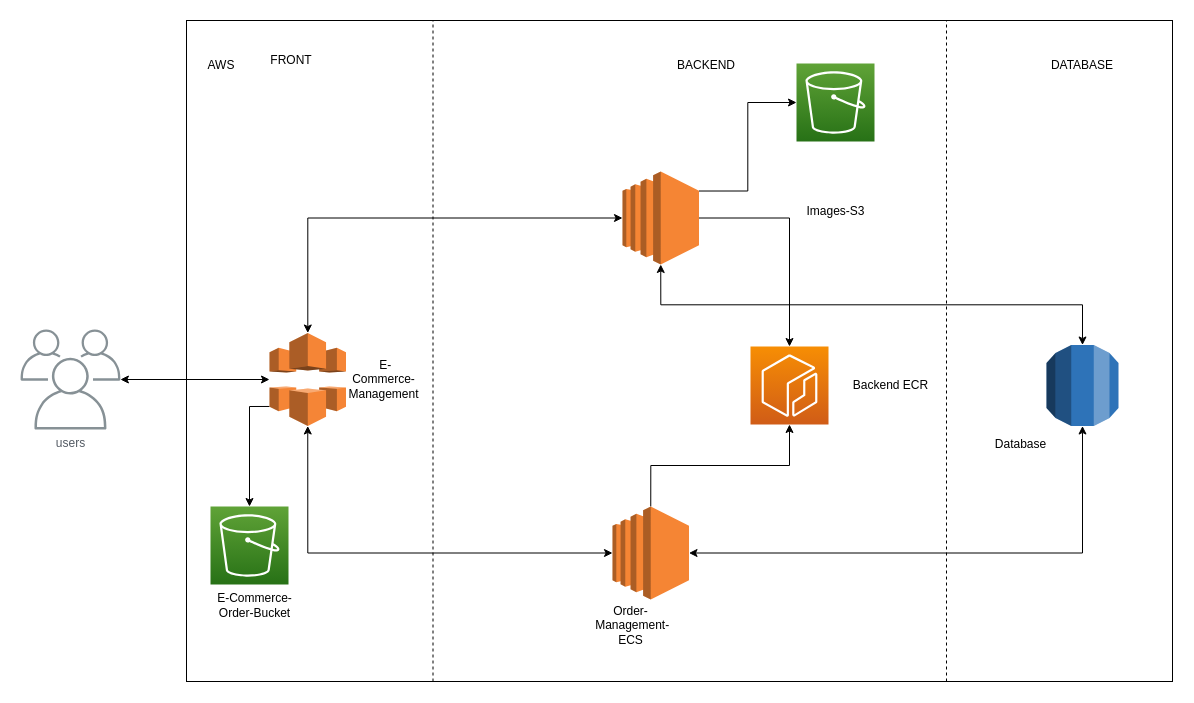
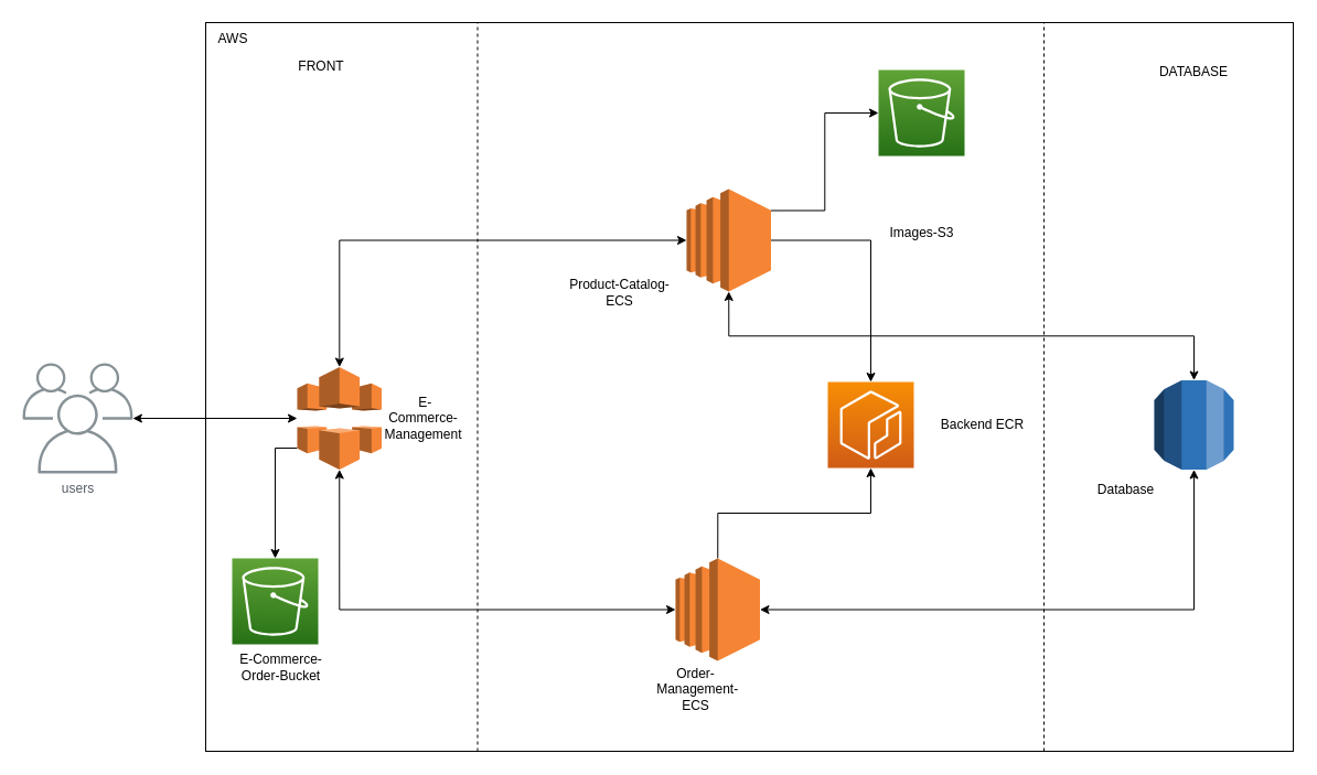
  <mxCell id="0" />
  <mxCell id="1" parent="0" />
  <mxCell id="2" value="" style="rounded=0;whiteSpace=wrap;html=1;" vertex="1" parent="1"><mxGeometry x="186" y="20" width="986" height="661" as="geometry" /></mxCell>
- <mxCell id="3" value="AWS" style="text;html=1;strokeColor=none;fillColor=none;align=center;verticalAlign=middle;whiteSpace=wrap;rounded=0;" vertex="1" parent="1"><mxGeometry x="196" y="50" width="50" height="30" as="geometry" /></mxCell>
+ <mxCell id="3" value="AWS" style="text;html=1;strokeColor=none;fillColor=none;align=center;verticalAlign=middle;whiteSpace=wrap;rounded=0;" vertex="1" parent="1"><mxGeometry x="186" y="20" width="50" height="30" as="geometry" /></mxCell>
  <mxCell id="4" style="edgeStyle=orthogonalEdgeStyle;rounded=0;orthogonalLoop=1;jettySize=auto;html=1;exitX=0;exitY=0.79;exitDx=0;exitDy=0;exitPerimeter=0;" edge="1" parent="1" source="5" target="17"><mxGeometry relative="1" as="geometry" /></mxCell>
  <mxCell id="5" value="" style="outlineConnect=0;dashed=0;verticalLabelPosition=bottom;verticalAlign=top;align=center;html=1;shape=mxgraph.aws3.cloudfront;fillColor=#F58536;gradientColor=none;" vertex="1" parent="1"><mxGeometry x="269" y="332.5" width="76.5" height="93" as="geometry" /></mxCell>
  <mxCell id="6" style="edgeStyle=orthogonalEdgeStyle;rounded=0;orthogonalLoop=1;jettySize=auto;html=1;entryX=0.5;entryY=1;entryDx=0;entryDy=0;entryPerimeter=0;startArrow=classic;startFill=1;" edge="1" parent="1" source="9" target="5"><mxGeometry relative="1" as="geometry" /></mxCell>
  <mxCell id="7" style="edgeStyle=orthogonalEdgeStyle;rounded=0;orthogonalLoop=1;jettySize=auto;html=1;startArrow=classic;startFill=1;" edge="1" parent="1" source="9" target="15"><mxGeometry relative="1" as="geometry" /></mxCell>
  <mxCell id="8" style="edgeStyle=orthogonalEdgeStyle;rounded=0;orthogonalLoop=1;jettySize=auto;html=1;entryX=0.5;entryY=1;entryDx=0;entryDy=0;entryPerimeter=0;exitX=0.5;exitY=0;exitDx=0;exitDy=0;exitPerimeter=0;" edge="1" parent="1" source="9" target="25"><mxGeometry relative="1" as="geometry"><mxPoint x="768" y="459" as="targetPoint" /></mxGeometry></mxCell>
  <mxCell id="9" value="" style="outlineConnect=0;dashed=0;verticalLabelPosition=bottom;verticalAlign=top;align=center;html=1;shape=mxgraph.aws3.ec2;fillColor=#F58534;gradientColor=none;" vertex="1" parent="1"><mxGeometry x="612" y="506" width="76.5" height="93" as="geometry" /></mxCell>
  <mxCell id="10" style="edgeStyle=orthogonalEdgeStyle;rounded=0;orthogonalLoop=1;jettySize=auto;html=1;startArrow=classic;startFill=1;" edge="1" parent="1" source="14" target="5"><mxGeometry relative="1" as="geometry" /></mxCell>
  <mxCell id="11" style="edgeStyle=orthogonalEdgeStyle;rounded=0;orthogonalLoop=1;jettySize=auto;html=1;exitX=1;exitY=0.21;exitDx=0;exitDy=0;exitPerimeter=0;entryX=0;entryY=0.5;entryDx=0;entryDy=0;entryPerimeter=0;" edge="1" parent="1" source="14" target="18"><mxGeometry relative="1" as="geometry" /></mxCell>
  <mxCell id="12" style="edgeStyle=orthogonalEdgeStyle;rounded=0;orthogonalLoop=1;jettySize=auto;html=1;exitX=0.5;exitY=1;exitDx=0;exitDy=0;exitPerimeter=0;startArrow=classic;startFill=1;" edge="1" parent="1" source="14" target="15"><mxGeometry relative="1" as="geometry" /></mxCell>
  <mxCell id="13" style="edgeStyle=orthogonalEdgeStyle;rounded=0;orthogonalLoop=1;jettySize=auto;html=1;" edge="1" parent="1" source="14" target="25"><mxGeometry relative="1" as="geometry" /></mxCell>
  <mxCell id="14" value="" style="outlineConnect=0;dashed=0;verticalLabelPosition=bottom;verticalAlign=top;align=center;html=1;shape=mxgraph.aws3.ec2;fillColor=#F58534;gradientColor=none;" vertex="1" parent="1"><mxGeometry x="622" y="171" width="76.5" height="93" as="geometry" /></mxCell>
  <mxCell id="15" value="" style="outlineConnect=0;dashed=0;verticalLabelPosition=bottom;verticalAlign=top;align=center;html=1;shape=mxgraph.aws3.rds;fillColor=#2E73B8;gradientColor=none;" vertex="1" parent="1"><mxGeometry x="1046" y="344.5" width="72" height="81" as="geometry" /></mxCell>
  <mxCell id="16" value="" style="endArrow=none;dashed=1;html=1;rounded=0;entryX=0.25;entryY=0;entryDx=0;entryDy=0;exitX=0.25;exitY=1;exitDx=0;exitDy=0;" edge="1" parent="1" source="2" target="2"><mxGeometry width="50" height="50" relative="1" as="geometry"><mxPoint x="652" y="441" as="sourcePoint" /><mxPoint x="702" y="391" as="targetPoint" /></mxGeometry></mxCell>
  <mxCell id="17" value="" style="sketch=0;points=[[0,0,0],[0.25,0,0],[0.5,0,0],[0.75,0,0],[1,0,0],[0,1,0],[0.25,1,0],[0.5,1,0],[0.75,1,0],[1,1,0],[0,0.25,0],[0,0.5,0],[0,0.75,0],[1,0.25,0],[1,0.5,0],[1,0.75,0]];outlineConnect=0;fontColor=#232F3E;gradientColor=#60A337;gradientDirection=north;fillColor=#277116;strokeColor=#ffffff;dashed=0;verticalLabelPosition=bottom;verticalAlign=top;align=center;html=1;fontSize=12;fontStyle=0;aspect=fixed;shape=mxgraph.aws4.resourceIcon;resIcon=mxgraph.aws4.s3;" vertex="1" parent="1"><mxGeometry x="210" y="506" width="78" height="78" as="geometry" /></mxCell>
  <mxCell id="18" value="" style="sketch=0;points=[[0,0,0],[0.25,0,0],[0.5,0,0],[0.75,0,0],[1,0,0],[0,1,0],[0.25,1,0],[0.5,1,0],[0.75,1,0],[1,1,0],[0,0.25,0],[0,0.5,0],[0,0.75,0],[1,0.25,0],[1,0.5,0],[1,0.75,0]];outlineConnect=0;fontColor=#232F3E;gradientColor=#60A337;gradientDirection=north;fillColor=#277116;strokeColor=#ffffff;dashed=0;verticalLabelPosition=bottom;verticalAlign=top;align=center;html=1;fontSize=12;fontStyle=0;aspect=fixed;shape=mxgraph.aws4.resourceIcon;resIcon=mxgraph.aws4.s3;" vertex="1" parent="1"><mxGeometry x="796" y="63" width="78" height="78" as="geometry" /></mxCell>
  <mxCell id="19" value="" style="endArrow=none;dashed=1;html=1;rounded=0;entryX=0.25;entryY=0;entryDx=0;entryDy=0;exitX=0.25;exitY=1;exitDx=0;exitDy=0;" edge="1" parent="1"><mxGeometry width="50" height="50" relative="1" as="geometry"><mxPoint x="946" y="681" as="sourcePoint" /><mxPoint x="946" y="20" as="targetPoint" /></mxGeometry></mxCell>
  <mxCell id="20" value="FRONT" style="text;html=1;strokeColor=none;fillColor=none;align=center;verticalAlign=middle;whiteSpace=wrap;rounded=0;" vertex="1" parent="1"><mxGeometry x="261.25" y="45" width="60" height="30" as="geometry" /></mxCell>
- <mxCell id="21" value="BACKEND" style="text;html=1;strokeColor=none;fillColor=none;align=center;verticalAlign=middle;whiteSpace=wrap;rounded=0;" vertex="1" parent="1"><mxGeometry x="676" y="50" width="60" height="30" as="geometry" /></mxCell>
  <mxCell id="22" value="DATABASE" style="text;html=1;strokeColor=none;fillColor=none;align=center;verticalAlign=middle;whiteSpace=wrap;rounded=0;" vertex="1" parent="1"><mxGeometry x="1052" y="50" width="60" height="30" as="geometry" /></mxCell>
  <mxCell id="23" style="edgeStyle=orthogonalEdgeStyle;rounded=0;orthogonalLoop=1;jettySize=auto;html=1;entryX=0;entryY=0.5;entryDx=0;entryDy=0;entryPerimeter=0;startArrow=classic;startFill=1;" edge="1" parent="1" source="24" target="5"><mxGeometry relative="1" as="geometry" /></mxCell>
  <mxCell id="24" value="users" style="sketch=0;outlineConnect=0;gradientColor=none;fontColor=#545B64;strokeColor=none;fillColor=#879196;dashed=0;verticalLabelPosition=bottom;verticalAlign=top;align=center;html=1;fontSize=12;fontStyle=0;aspect=fixed;shape=mxgraph.aws4.illustration_users;pointerEvents=1" vertex="1" parent="1"><mxGeometry x="20" y="329" width="100" height="100" as="geometry" /></mxCell>
  <mxCell id="25" value="" style="sketch=0;points=[[0,0,0],[0.25,0,0],[0.5,0,0],[0.75,0,0],[1,0,0],[0,1,0],[0.25,1,0],[0.5,1,0],[0.75,1,0],[1,1,0],[0,0.25,0],[0,0.5,0],[0,0.75,0],[1,0.25,0],[1,0.5,0],[1,0.75,0]];outlineConnect=0;fontColor=#232F3E;gradientColor=#F78E04;gradientDirection=north;fillColor=#D05C17;strokeColor=#ffffff;dashed=0;verticalLabelPosition=bottom;verticalAlign=top;align=center;html=1;fontSize=12;fontStyle=0;aspect=fixed;shape=mxgraph.aws4.resourceIcon;resIcon=mxgraph.aws4.ecr;" vertex="1" parent="1"><mxGeometry x="750" y="346" width="78" height="78" as="geometry" /></mxCell>
  <mxCell id="26" value="E-Commerce-Order-Bucket" style="text;html=1;strokeColor=none;fillColor=none;align=center;verticalAlign=middle;whiteSpace=wrap;rounded=0;" vertex="1" parent="1"><mxGeometry x="204" y="590" width="101" height="30" as="geometry" /></mxCell>
  <mxCell id="27" value="&amp;nbsp;E-Commerce-Management" style="text;html=1;strokeColor=none;fillColor=none;align=center;verticalAlign=middle;whiteSpace=wrap;rounded=0;" vertex="1" parent="1"><mxGeometry x="345.5" y="364" width="74.5" height="30" as="geometry" /></mxCell>
+ <mxCell id="28" value="Product-Catalog-ECS" style="text;html=1;strokeColor=none;fillColor=none;align=center;verticalAlign=middle;whiteSpace=wrap;rounded=0;" vertex="1" parent="1"><mxGeometry x="511" y="250" width="101" height="30" as="geometry" /></mxCell>
  <mxCell id="29" value="Order-&lt;br&gt;&amp;nbsp;Management-ECS" style="text;html=1;strokeColor=none;fillColor=none;align=center;verticalAlign=middle;whiteSpace=wrap;rounded=0;" vertex="1" parent="1"><mxGeometry x="580" y="610" width="101" height="30" as="geometry" /></mxCell>
  <mxCell id="30" value="Images-S3" style="text;html=1;strokeColor=none;fillColor=none;align=center;verticalAlign=middle;whiteSpace=wrap;rounded=0;" vertex="1" parent="1"><mxGeometry x="784.5" y="196" width="101" height="30" as="geometry" /></mxCell>
  <mxCell id="31" value="Backend ECR" style="text;html=1;strokeColor=none;fillColor=none;align=center;verticalAlign=middle;whiteSpace=wrap;rounded=0;" vertex="1" parent="1"><mxGeometry x="840" y="370" width="101" height="30" as="geometry" /></mxCell>
  <mxCell id="32" value="Database" style="text;html=1;strokeColor=none;fillColor=none;align=center;verticalAlign=middle;whiteSpace=wrap;rounded=0;" vertex="1" parent="1"><mxGeometry x="970" y="429" width="101" height="30" as="geometry" /></mxCell>
